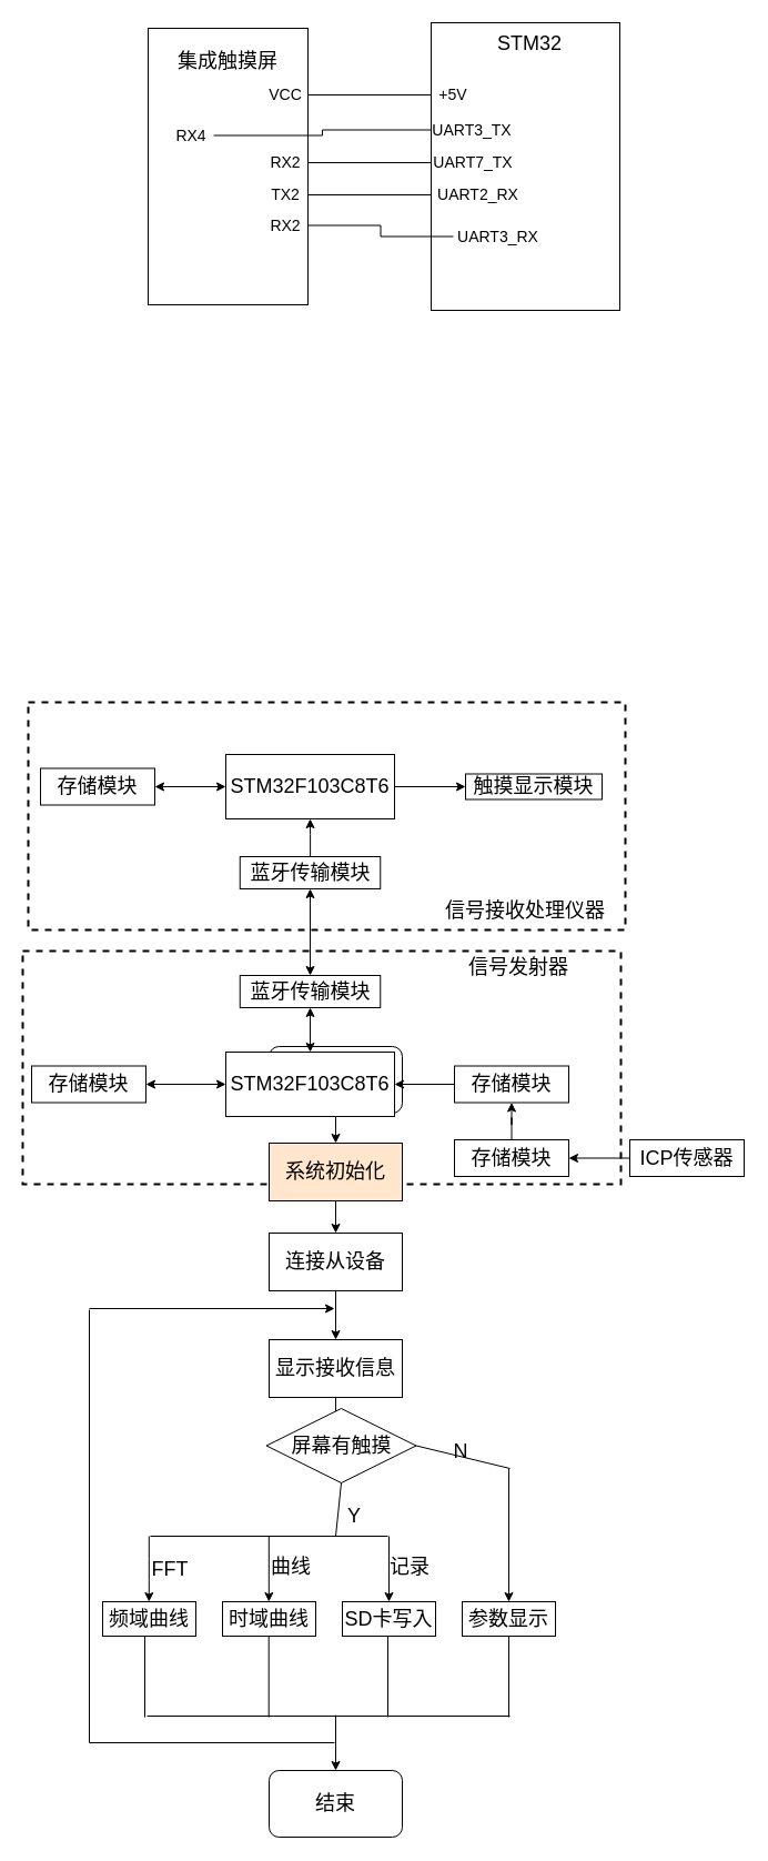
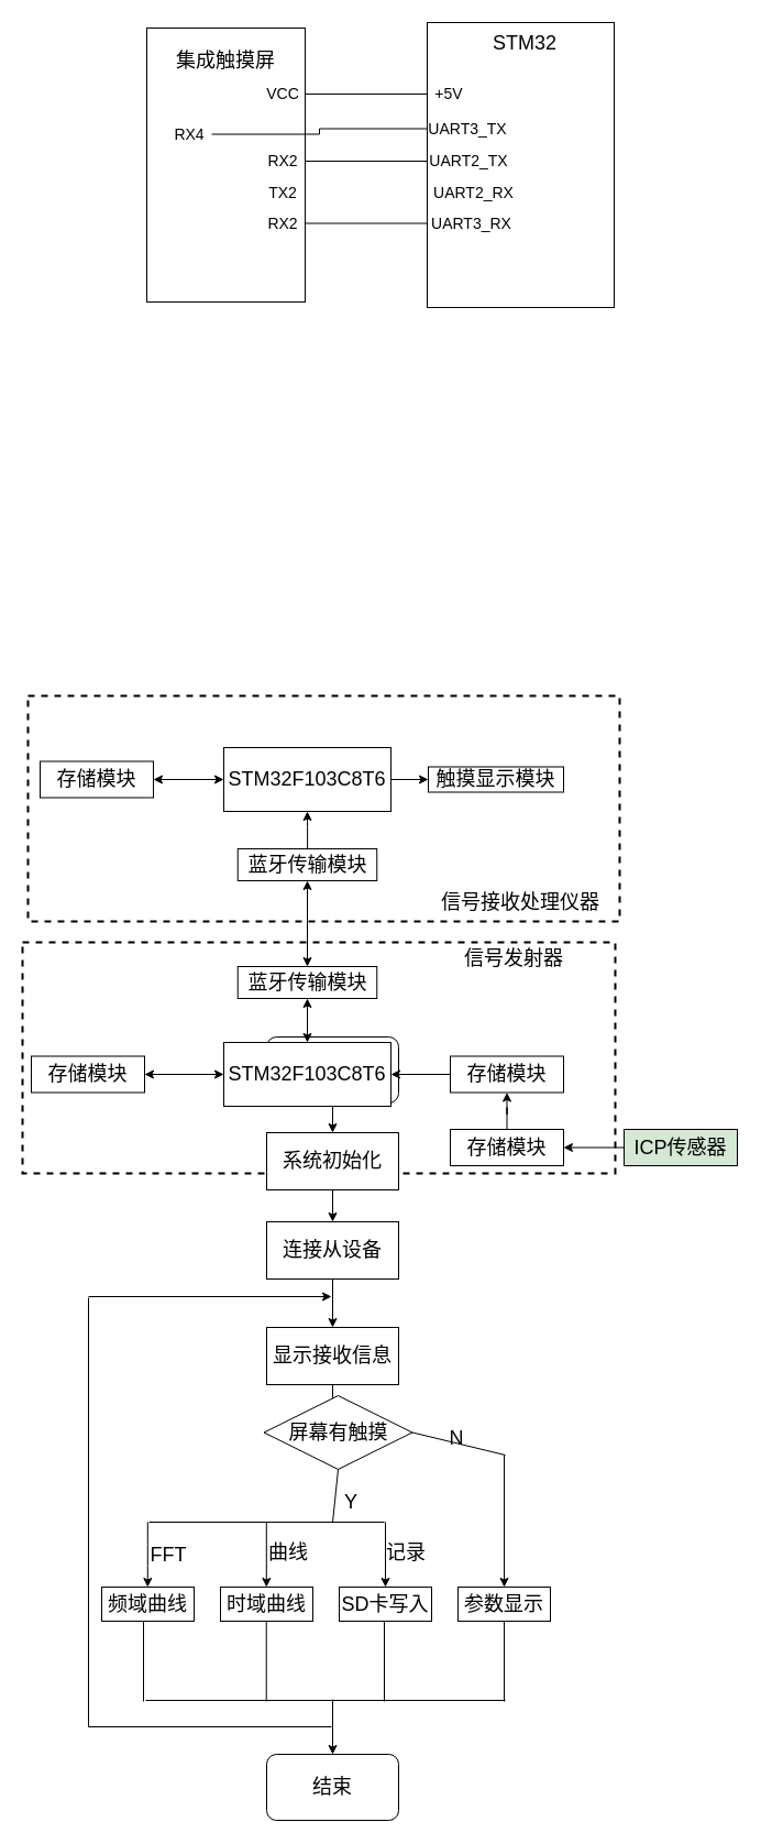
  <mxCell id="0" />
  <mxCell id="1" parent="0" />
  <mxCell id="2" value="" style="rounded=0;whiteSpace=wrap;html=1;dashed=1;strokeWidth=2;" parent="1" vertex="1"><mxGeometry x="20" y="856" width="539" height="210" as="geometry" /></mxCell>
  <mxCell id="3" value="" style="rounded=0;whiteSpace=wrap;html=1;dashed=1;strokeWidth=2;" parent="1" vertex="1"><mxGeometry x="25" y="632" width="538" height="205" as="geometry" /></mxCell>
  <mxCell id="4" style="edgeStyle=orthogonalEdgeStyle;rounded=0;orthogonalLoop=1;jettySize=auto;html=1;" parent="1" source="5" target="7" edge="1"><mxGeometry relative="1" as="geometry" /></mxCell>
  <mxCell id="5" value="&lt;font style=&quot;font-size: 18px&quot;&gt;主程序&lt;/font&gt;" style="rounded=1;whiteSpace=wrap;html=1;" parent="1" vertex="1"><mxGeometry x="242" y="942" width="120" height="60" as="geometry" /></mxCell>
  <mxCell id="6" style="edgeStyle=orthogonalEdgeStyle;rounded=0;orthogonalLoop=1;jettySize=auto;html=1;entryX=0.5;entryY=0;entryDx=0;entryDy=0;" parent="1" source="7" target="9" edge="1"><mxGeometry relative="1" as="geometry" /></mxCell>
- <mxCell id="7" value="&lt;font style=&quot;font-size: 18px&quot;&gt;系统初始化&lt;/font&gt;" style="rounded=0;whiteSpace=wrap;html=1;fillColor=#ffe6cc;" parent="1" vertex="1"><mxGeometry x="242" y="1029" width="120" height="52" as="geometry" /></mxCell>
+ <mxCell id="7" value="&lt;font style=&quot;font-size: 18px&quot;&gt;系统初始化&lt;/font&gt;" style="rounded=0;whiteSpace=wrap;html=1;" parent="1" vertex="1"><mxGeometry x="242" y="1029" width="120" height="52" as="geometry" /></mxCell>
  <mxCell id="8" style="edgeStyle=orthogonalEdgeStyle;rounded=0;orthogonalLoop=1;jettySize=auto;html=1;" parent="1" source="9" target="12" edge="1"><mxGeometry relative="1" as="geometry" /></mxCell>
  <mxCell id="9" value="&lt;font style=&quot;font-size: 18px&quot;&gt;连接从设备&lt;/font&gt;" style="rounded=0;whiteSpace=wrap;html=1;" parent="1" vertex="1"><mxGeometry x="242" y="1110" width="120" height="52" as="geometry" /></mxCell>
  <mxCell id="10" value="&lt;span style=&quot;font-size: 18px&quot;&gt;时域曲线&lt;/span&gt;" style="rounded=0;whiteSpace=wrap;html=1;" parent="1" vertex="1"><mxGeometry x="200" y="1442" width="84" height="31" as="geometry" /></mxCell>
  <mxCell id="11" style="edgeStyle=orthogonalEdgeStyle;rounded=0;orthogonalLoop=1;jettySize=auto;html=1;entryX=0.5;entryY=0;entryDx=0;entryDy=0;" parent="1" source="12" target="13" edge="1"><mxGeometry relative="1" as="geometry" /></mxCell>
  <mxCell id="12" value="&lt;font style=&quot;font-size: 18px&quot;&gt;显示接收信息&lt;/font&gt;" style="rounded=0;whiteSpace=wrap;html=1;" parent="1" vertex="1"><mxGeometry x="242" y="1206" width="120" height="52" as="geometry" /></mxCell>
  <mxCell id="13" value="&lt;font style=&quot;font-size: 18px&quot;&gt;屏幕有触摸&lt;/font&gt;" style="rhombus;whiteSpace=wrap;html=1;" parent="1" vertex="1"><mxGeometry x="239.5" y="1268" width="135" height="67" as="geometry" /></mxCell>
  <mxCell id="14" value="&lt;span style=&quot;font-size: 18px&quot;&gt;频域曲线&lt;/span&gt;" style="rounded=0;whiteSpace=wrap;html=1;" parent="1" vertex="1"><mxGeometry x="92" y="1442" width="84" height="31" as="geometry" /></mxCell>
  <mxCell id="15" value="&lt;span style=&quot;font-size: 18px&quot;&gt;SD卡写入&lt;/span&gt;" style="rounded=0;whiteSpace=wrap;html=1;" parent="1" vertex="1"><mxGeometry x="308" y="1442" width="84" height="31" as="geometry" /></mxCell>
  <mxCell id="16" value="&lt;span style=&quot;font-size: 18px&quot;&gt;参数显示&lt;/span&gt;" style="rounded=0;whiteSpace=wrap;html=1;" parent="1" vertex="1"><mxGeometry x="416" y="1442" width="84" height="31" as="geometry" /></mxCell>
  <mxCell id="17" value="" style="endArrow=none;html=1;exitX=1;exitY=0.5;exitDx=0;exitDy=0;" parent="1" source="13" edge="1"><mxGeometry width="50" height="50" relative="1" as="geometry"><mxPoint x="424" y="1350" as="sourcePoint" /><mxPoint x="459" y="1322" as="targetPoint" /></mxGeometry></mxCell>
  <mxCell id="18" value="" style="endArrow=classic;html=1;entryX=0.5;entryY=0;entryDx=0;entryDy=0;" parent="1" target="16" edge="1"><mxGeometry width="50" height="50" relative="1" as="geometry"><mxPoint x="458" y="1322" as="sourcePoint" /><mxPoint x="603" y="1335" as="targetPoint" /></mxGeometry></mxCell>
  <mxCell id="19" value="" style="endArrow=none;html=1;entryX=0.5;entryY=1;entryDx=0;entryDy=0;" parent="1" target="13" edge="1"><mxGeometry width="50" height="50" relative="1" as="geometry"><mxPoint x="302" y="1383" as="sourcePoint" /><mxPoint x="399" y="1358" as="targetPoint" /></mxGeometry></mxCell>
  <mxCell id="20" value="&lt;font style=&quot;font-size: 18px&quot;&gt;N&lt;/font&gt;" style="text;html=1;strokeColor=none;fillColor=none;align=center;verticalAlign=middle;whiteSpace=wrap;rounded=0;" parent="1" vertex="1"><mxGeometry x="395" y="1297" width="40" height="20" as="geometry" /></mxCell>
  <mxCell id="21" value="&lt;font style=&quot;font-size: 18px&quot;&gt;记录&lt;/font&gt;" style="text;html=1;strokeColor=none;fillColor=none;align=center;verticalAlign=middle;whiteSpace=wrap;rounded=0;" parent="1" vertex="1"><mxGeometry x="349" y="1401" width="40" height="20" as="geometry" /></mxCell>
  <mxCell id="22" value="&lt;font style=&quot;font-size: 18px&quot;&gt;Y&lt;/font&gt;" style="text;html=1;strokeColor=none;fillColor=none;align=center;verticalAlign=middle;whiteSpace=wrap;rounded=0;" parent="1" vertex="1"><mxGeometry x="299" y="1355" width="40" height="20" as="geometry" /></mxCell>
  <mxCell id="23" value="" style="endArrow=none;html=1;" parent="1" edge="1"><mxGeometry width="50" height="50" relative="1" as="geometry"><mxPoint x="135" y="1383" as="sourcePoint" /><mxPoint x="349" y="1383" as="targetPoint" /></mxGeometry></mxCell>
  <mxCell id="24" value="" style="endArrow=classic;html=1;entryX=0.5;entryY=0;entryDx=0;entryDy=0;" parent="1" target="15" edge="1"><mxGeometry width="50" height="50" relative="1" as="geometry"><mxPoint x="350" y="1383" as="sourcePoint" /><mxPoint x="195" y="1318" as="targetPoint" /></mxGeometry></mxCell>
  <mxCell id="25" value="&lt;font style=&quot;font-size: 18px&quot;&gt;FFT&lt;/font&gt;" style="text;html=1;strokeColor=none;fillColor=none;align=center;verticalAlign=middle;whiteSpace=wrap;rounded=0;" parent="1" vertex="1"><mxGeometry x="133" y="1403" width="40" height="20" as="geometry" /></mxCell>
  <mxCell id="26" value="&lt;font style=&quot;font-size: 18px&quot;&gt;曲线&lt;/font&gt;" style="text;html=1;strokeColor=none;fillColor=none;align=center;verticalAlign=middle;whiteSpace=wrap;rounded=0;" parent="1" vertex="1"><mxGeometry x="242" y="1401" width="40" height="20" as="geometry" /></mxCell>
  <mxCell id="27" value="" style="endArrow=classic;html=1;entryX=0.5;entryY=0;entryDx=0;entryDy=0;" parent="1" edge="1"><mxGeometry width="50" height="50" relative="1" as="geometry"><mxPoint x="241.8" y="1383" as="sourcePoint" /><mxPoint x="241.8" y="1442" as="targetPoint" /></mxGeometry></mxCell>
  <mxCell id="28" value="" style="endArrow=classic;html=1;entryX=0.5;entryY=0;entryDx=0;entryDy=0;" parent="1" edge="1"><mxGeometry width="50" height="50" relative="1" as="geometry"><mxPoint x="133.8" y="1383" as="sourcePoint" /><mxPoint x="133.8" y="1442" as="targetPoint" /><Array as="points"><mxPoint x="133.8" y="1413" /></Array></mxGeometry></mxCell>
  <mxCell id="29" value="" style="endArrow=none;html=1;" parent="1" edge="1"><mxGeometry width="50" height="50" relative="1" as="geometry"><mxPoint x="132" y="1545" as="sourcePoint" /><mxPoint x="459" y="1545" as="targetPoint" /></mxGeometry></mxCell>
  <mxCell id="30" value="" style="endArrow=none;html=1;entryX=0.5;entryY=1;entryDx=0;entryDy=0;" parent="1" target="16" edge="1"><mxGeometry width="50" height="50" relative="1" as="geometry"><mxPoint x="458" y="1546" as="sourcePoint" /><mxPoint x="575" y="1556" as="targetPoint" /></mxGeometry></mxCell>
  <mxCell id="31" value="" style="endArrow=none;html=1;entryX=0.5;entryY=1;entryDx=0;entryDy=0;" parent="1" edge="1"><mxGeometry width="50" height="50" relative="1" as="geometry"><mxPoint x="130" y="1546" as="sourcePoint" /><mxPoint x="130" y="1473" as="targetPoint" /></mxGeometry></mxCell>
  <mxCell id="32" value="" style="endArrow=none;html=1;entryX=0.5;entryY=1;entryDx=0;entryDy=0;" parent="1" edge="1"><mxGeometry width="50" height="50" relative="1" as="geometry"><mxPoint x="349" y="1546" as="sourcePoint" /><mxPoint x="349" y="1473" as="targetPoint" /></mxGeometry></mxCell>
  <mxCell id="33" value="" style="endArrow=none;html=1;entryX=0.5;entryY=1;entryDx=0;entryDy=0;" parent="1" edge="1"><mxGeometry width="50" height="50" relative="1" as="geometry"><mxPoint x="241.71" y="1546" as="sourcePoint" /><mxPoint x="241.71" y="1473" as="targetPoint" /></mxGeometry></mxCell>
  <mxCell id="34" style="edgeStyle=orthogonalEdgeStyle;rounded=0;orthogonalLoop=1;jettySize=auto;html=1;startArrow=classic;startFill=1;endArrow=none;endFill=0;" parent="1" source="35" edge="1"><mxGeometry relative="1" as="geometry"><mxPoint x="302" y="1544.143" as="targetPoint" /></mxGeometry></mxCell>
  <mxCell id="35" value="&lt;font style=&quot;font-size: 18px&quot;&gt;结束&lt;/font&gt;" style="rounded=1;whiteSpace=wrap;html=1;" parent="1" vertex="1"><mxGeometry x="242" y="1594" width="120" height="60" as="geometry" /></mxCell>
  <mxCell id="36" value="" style="endArrow=none;html=1;" parent="1" edge="1"><mxGeometry width="50" height="50" relative="1" as="geometry"><mxPoint x="80" y="1569" as="sourcePoint" /><mxPoint x="301" y="1569" as="targetPoint" /></mxGeometry></mxCell>
  <mxCell id="37" value="" style="endArrow=none;html=1;" parent="1" edge="1"><mxGeometry width="50" height="50" relative="1" as="geometry"><mxPoint x="80" y="1569" as="sourcePoint" /><mxPoint x="80" y="1179" as="targetPoint" /></mxGeometry></mxCell>
  <mxCell id="38" value="" style="endArrow=classic;html=1;" parent="1" edge="1"><mxGeometry width="50" height="50" relative="1" as="geometry"><mxPoint x="80" y="1178" as="sourcePoint" /><mxPoint x="301" y="1178" as="targetPoint" /></mxGeometry></mxCell>
  <mxCell id="39" style="edgeStyle=orthogonalEdgeStyle;rounded=0;orthogonalLoop=1;jettySize=auto;html=1;entryX=0;entryY=0.5;entryDx=0;entryDy=0;startArrow=classic;startFill=1;" parent="1" source="40" target="42" edge="1"><mxGeometry relative="1" as="geometry" /></mxCell>
  <mxCell id="40" value="&lt;font style=&quot;font-size: 18px&quot;&gt;存储模块&lt;/font&gt;" style="rounded=0;whiteSpace=wrap;html=1;" parent="1" vertex="1"><mxGeometry x="36" y="691.5" width="103" height="33" as="geometry" /></mxCell>
  <mxCell id="41" style="edgeStyle=orthogonalEdgeStyle;rounded=0;orthogonalLoop=1;jettySize=auto;html=1;" parent="1" source="42" target="43" edge="1"><mxGeometry relative="1" as="geometry" /></mxCell>
  <mxCell id="42" value="&lt;span style=&quot;font-size: 18px&quot;&gt;STM32F103C8T6&lt;/span&gt;" style="rounded=0;whiteSpace=wrap;html=1;" parent="1" vertex="1"><mxGeometry x="203" y="679" width="152" height="58" as="geometry" /></mxCell>
- <mxCell id="43" value="&lt;span style=&quot;font-size: 18px&quot;&gt;触摸显示模块&lt;/span&gt;" style="rounded=0;whiteSpace=wrap;html=1;" parent="1" vertex="1"><mxGeometry x="419" y="696.5" width="123" height="23" as="geometry" /></mxCell>
+ <mxCell id="43" value="&lt;span style=&quot;font-size: 18px&quot;&gt;触摸显示模块&lt;/span&gt;" style="rounded=0;whiteSpace=wrap;html=1;" parent="1" vertex="1"><mxGeometry x="389" y="696.5" width="123" height="23" as="geometry" /></mxCell>
  <mxCell id="44" style="edgeStyle=orthogonalEdgeStyle;rounded=0;orthogonalLoop=1;jettySize=auto;html=1;startArrow=classic;startFill=1;" parent="1" source="45" target="49" edge="1"><mxGeometry relative="1" as="geometry" /></mxCell>
  <mxCell id="45" value="&lt;font style=&quot;font-size: 18px&quot;&gt;存储模块&lt;/font&gt;" style="rounded=0;whiteSpace=wrap;html=1;" parent="1" vertex="1"><mxGeometry x="28" y="959.5" width="103" height="33" as="geometry" /></mxCell>
  <mxCell id="46" style="edgeStyle=orthogonalEdgeStyle;rounded=0;orthogonalLoop=1;jettySize=auto;html=1;startArrow=classic;startFill=1;" parent="1" source="47" target="51" edge="1"><mxGeometry relative="1" as="geometry" /></mxCell>
  <mxCell id="47" value="&lt;font style=&quot;font-size: 18px&quot;&gt;蓝牙传输模块&lt;/font&gt;" style="rounded=0;whiteSpace=wrap;html=1;" parent="1" vertex="1"><mxGeometry x="215.75" y="878" width="126.5" height="29" as="geometry" /></mxCell>
  <mxCell id="48" style="edgeStyle=orthogonalEdgeStyle;rounded=0;orthogonalLoop=1;jettySize=auto;html=1;entryX=0.5;entryY=1;entryDx=0;entryDy=0;startArrow=classic;startFill=1;" parent="1" source="49" target="47" edge="1"><mxGeometry relative="1" as="geometry" /></mxCell>
  <mxCell id="49" value="&lt;span style=&quot;font-size: 18px&quot;&gt;STM32F103C8T6&lt;/span&gt;" style="rounded=0;whiteSpace=wrap;html=1;" parent="1" vertex="1"><mxGeometry x="203" y="947" width="152" height="58" as="geometry" /></mxCell>
  <mxCell id="50" style="edgeStyle=orthogonalEdgeStyle;rounded=0;orthogonalLoop=1;jettySize=auto;html=1;" parent="1" source="51" target="42" edge="1"><mxGeometry relative="1" as="geometry" /></mxCell>
  <mxCell id="51" value="&lt;font style=&quot;font-size: 18px&quot;&gt;蓝牙传输模块&lt;/font&gt;" style="rounded=0;whiteSpace=wrap;html=1;" parent="1" vertex="1"><mxGeometry x="215.75" y="771" width="126.5" height="29" as="geometry" /></mxCell>
  <mxCell id="52" value="&lt;font style=&quot;font-size: 18px&quot;&gt;信号接收处理仪器&lt;/font&gt;" style="text;html=1;strokeColor=none;fillColor=none;align=center;verticalAlign=middle;whiteSpace=wrap;rounded=0;dashed=1;" parent="1" vertex="1"><mxGeometry x="383" y="805" width="180" height="30" as="geometry" /></mxCell>
  <mxCell id="53" style="edgeStyle=orthogonalEdgeStyle;rounded=0;orthogonalLoop=1;jettySize=auto;html=1;entryX=1;entryY=0.5;entryDx=0;entryDy=0;" parent="1" source="54" target="49" edge="1"><mxGeometry relative="1" as="geometry" /></mxCell>
  <mxCell id="54" value="&lt;font style=&quot;font-size: 18px&quot;&gt;存储模块&lt;/font&gt;" style="rounded=0;whiteSpace=wrap;html=1;" parent="1" vertex="1"><mxGeometry x="409" y="959.5" width="103" height="33" as="geometry" /></mxCell>
  <mxCell id="55" style="edgeStyle=orthogonalEdgeStyle;rounded=0;orthogonalLoop=1;jettySize=auto;html=1;" parent="1" source="56" target="54" edge="1"><mxGeometry relative="1" as="geometry" /></mxCell>
  <mxCell id="56" value="&lt;font style=&quot;font-size: 18px&quot;&gt;存储模块&lt;/font&gt;" style="rounded=0;whiteSpace=wrap;html=1;" parent="1" vertex="1"><mxGeometry x="409" y="1026" width="103" height="33" as="geometry" /></mxCell>
  <mxCell id="57" style="edgeStyle=orthogonalEdgeStyle;rounded=0;orthogonalLoop=1;jettySize=auto;html=1;entryX=1;entryY=0.5;entryDx=0;entryDy=0;" parent="1" source="58" target="56" edge="1"><mxGeometry relative="1" as="geometry" /></mxCell>
- <mxCell id="58" value="&lt;font style=&quot;font-size: 18px&quot;&gt;ICP传感器&lt;/font&gt;" style="rounded=0;whiteSpace=wrap;html=1;" parent="1" vertex="1"><mxGeometry x="567" y="1026" width="103" height="33" as="geometry" /></mxCell>
+ <mxCell id="58" value="&lt;font style=&quot;font-size: 18px&quot;&gt;ICP传感器&lt;/font&gt;" style="rounded=0;whiteSpace=wrap;html=1;fillColor=#d5e8d4;" parent="1" vertex="1"><mxGeometry x="567" y="1026" width="103" height="33" as="geometry" /></mxCell>
  <mxCell id="59" value="&lt;font style=&quot;font-size: 18px&quot;&gt;信号发射器&lt;/font&gt;" style="text;html=1;strokeColor=none;fillColor=none;align=center;verticalAlign=middle;whiteSpace=wrap;rounded=0;dashed=1;" parent="1" vertex="1"><mxGeometry x="377" y="856" width="180" height="30" as="geometry" /></mxCell>
  <mxCell id="60" value="" style="rounded=0;whiteSpace=wrap;html=1;" vertex="1" parent="1"><mxGeometry x="133" y="25" width="144" height="249" as="geometry" /></mxCell>
  <mxCell id="61" value="" style="rounded=0;whiteSpace=wrap;html=1;" vertex="1" parent="1"><mxGeometry x="388" y="20" width="170" height="259" as="geometry" /></mxCell>
  <mxCell id="62" value="&lt;font style=&quot;font-size: 18px&quot;&gt;STM32&lt;/font&gt;" style="text;html=1;strokeColor=none;fillColor=none;align=center;verticalAlign=middle;whiteSpace=wrap;rounded=0;" vertex="1" parent="1"><mxGeometry x="457" y="29" width="40" height="20" as="geometry" /></mxCell>
  <mxCell id="63" value="&lt;font style=&quot;font-size: 18px&quot;&gt;集成触摸屏&lt;/font&gt;" style="text;html=1;strokeColor=none;fillColor=none;align=center;verticalAlign=middle;whiteSpace=wrap;rounded=0;" vertex="1" parent="1"><mxGeometry x="144" y="35" width="122" height="40" as="geometry" /></mxCell>
  <mxCell id="64" style="edgeStyle=orthogonalEdgeStyle;rounded=0;orthogonalLoop=1;jettySize=auto;html=1;endArrow=none;endFill=0;" edge="1" parent="1" source="65" target="72"><mxGeometry relative="1" as="geometry" /></mxCell>
  <mxCell id="65" value="&lt;font style=&quot;font-size: 14px&quot;&gt;VCC&lt;/font&gt;" style="text;html=1;strokeColor=none;fillColor=none;align=center;verticalAlign=middle;whiteSpace=wrap;rounded=0;" vertex="1" parent="1"><mxGeometry x="237" y="75" width="40" height="20" as="geometry" /></mxCell>
  <mxCell id="66" style="edgeStyle=orthogonalEdgeStyle;rounded=0;orthogonalLoop=1;jettySize=auto;html=1;endArrow=none;endFill=0;" edge="1" parent="1" source="67" target="71"><mxGeometry relative="1" as="geometry" /></mxCell>
  <mxCell id="67" value="&lt;font style=&quot;font-size: 14px&quot;&gt;RX4&lt;/font&gt;" style="text;html=1;strokeColor=none;fillColor=none;align=center;verticalAlign=middle;whiteSpace=wrap;rounded=0;" vertex="1" parent="1"><mxGeometry x="152" y="111.5" width="40" height="20" as="geometry" /></mxCell>
  <mxCell id="68" style="edgeStyle=orthogonalEdgeStyle;rounded=0;orthogonalLoop=1;jettySize=auto;html=1;endArrow=none;endFill=0;" edge="1" parent="1" source="69" target="70"><mxGeometry relative="1" as="geometry" /></mxCell>
  <mxCell id="69" value="&lt;font style=&quot;font-size: 14px&quot;&gt;RX2&lt;/font&gt;" style="text;html=1;strokeColor=none;fillColor=none;align=center;verticalAlign=middle;whiteSpace=wrap;rounded=0;" vertex="1" parent="1"><mxGeometry x="237" y="136" width="40" height="20" as="geometry" /></mxCell>
- <mxCell id="70" value="&lt;font style=&quot;font-size: 14px&quot;&gt;UART7_TX&lt;/font&gt;" style="text;html=1;strokeColor=none;fillColor=none;align=center;verticalAlign=middle;whiteSpace=wrap;rounded=0;" vertex="1" parent="1"><mxGeometry x="388" y="135" width="76" height="22" as="geometry" /></mxCell>
+ <mxCell id="70" value="&lt;font style=&quot;font-size: 14px&quot;&gt;UART2_TX&lt;/font&gt;" style="text;html=1;strokeColor=none;fillColor=none;align=center;verticalAlign=middle;whiteSpace=wrap;rounded=0;" vertex="1" parent="1"><mxGeometry x="388" y="135" width="76" height="22" as="geometry" /></mxCell>
  <mxCell id="71" value="&lt;font style=&quot;font-size: 14px&quot;&gt;UART3_TX&lt;/font&gt;" style="text;html=1;strokeColor=none;fillColor=none;align=center;verticalAlign=middle;whiteSpace=wrap;rounded=0;" vertex="1" parent="1"><mxGeometry x="388" y="105" width="74" height="23" as="geometry" /></mxCell>
  <mxCell id="72" value="&lt;font style=&quot;font-size: 14px&quot;&gt;+5V&lt;/font&gt;" style="text;html=1;strokeColor=none;fillColor=none;align=center;verticalAlign=middle;whiteSpace=wrap;rounded=0;" vertex="1" parent="1"><mxGeometry x="388" y="75" width="40" height="20" as="geometry" /></mxCell>
- <mxCell id="73" style="edgeStyle=orthogonalEdgeStyle;rounded=0;orthogonalLoop=1;jettySize=auto;html=1;endArrow=none;endFill=0;" edge="1" parent="1" source="74" target="78"><mxGeometry relative="1" as="geometry" /></mxCell>
  <mxCell id="74" value="&lt;span style=&quot;font-size: 14px&quot;&gt;TX2&lt;/span&gt;" style="text;html=1;strokeColor=none;fillColor=none;align=center;verticalAlign=middle;whiteSpace=wrap;rounded=0;" vertex="1" parent="1"><mxGeometry x="237" y="165" width="40" height="20" as="geometry" /></mxCell>
  <mxCell id="75" style="edgeStyle=orthogonalEdgeStyle;rounded=0;orthogonalLoop=1;jettySize=auto;html=1;entryX=0;entryY=0.5;entryDx=0;entryDy=0;endArrow=none;endFill=0;" edge="1" parent="1" source="76" target="77"><mxGeometry relative="1" as="geometry" /></mxCell>
  <mxCell id="76" value="&lt;font style=&quot;font-size: 14px&quot;&gt;RX2&lt;/font&gt;" style="text;html=1;strokeColor=none;fillColor=none;align=center;verticalAlign=middle;whiteSpace=wrap;rounded=0;" vertex="1" parent="1"><mxGeometry x="237" y="192.5" width="40" height="20" as="geometry" /></mxCell>
- <mxCell id="77" value="&lt;font style=&quot;font-size: 14px&quot;&gt;UART3_RX&lt;/font&gt;" style="text;html=1;strokeColor=none;fillColor=none;align=center;verticalAlign=middle;whiteSpace=wrap;rounded=0;" vertex="1" parent="1"><mxGeometry x="408" y="201" width="81" height="23" as="geometry" /></mxCell>
+ <mxCell id="77" value="&lt;font style=&quot;font-size: 14px&quot;&gt;UART3_RX&lt;/font&gt;" style="text;html=1;strokeColor=none;fillColor=none;align=center;verticalAlign=middle;whiteSpace=wrap;rounded=0;" vertex="1" parent="1"><mxGeometry x="388" y="191" width="81" height="23" as="geometry" /></mxCell>
  <mxCell id="78" value="&lt;font style=&quot;font-size: 14px&quot;&gt;UART2_RX&lt;/font&gt;" style="text;html=1;strokeColor=none;fillColor=none;align=center;verticalAlign=middle;whiteSpace=wrap;rounded=0;" vertex="1" parent="1"><mxGeometry x="388" y="166" width="85" height="18" as="geometry" /></mxCell>
